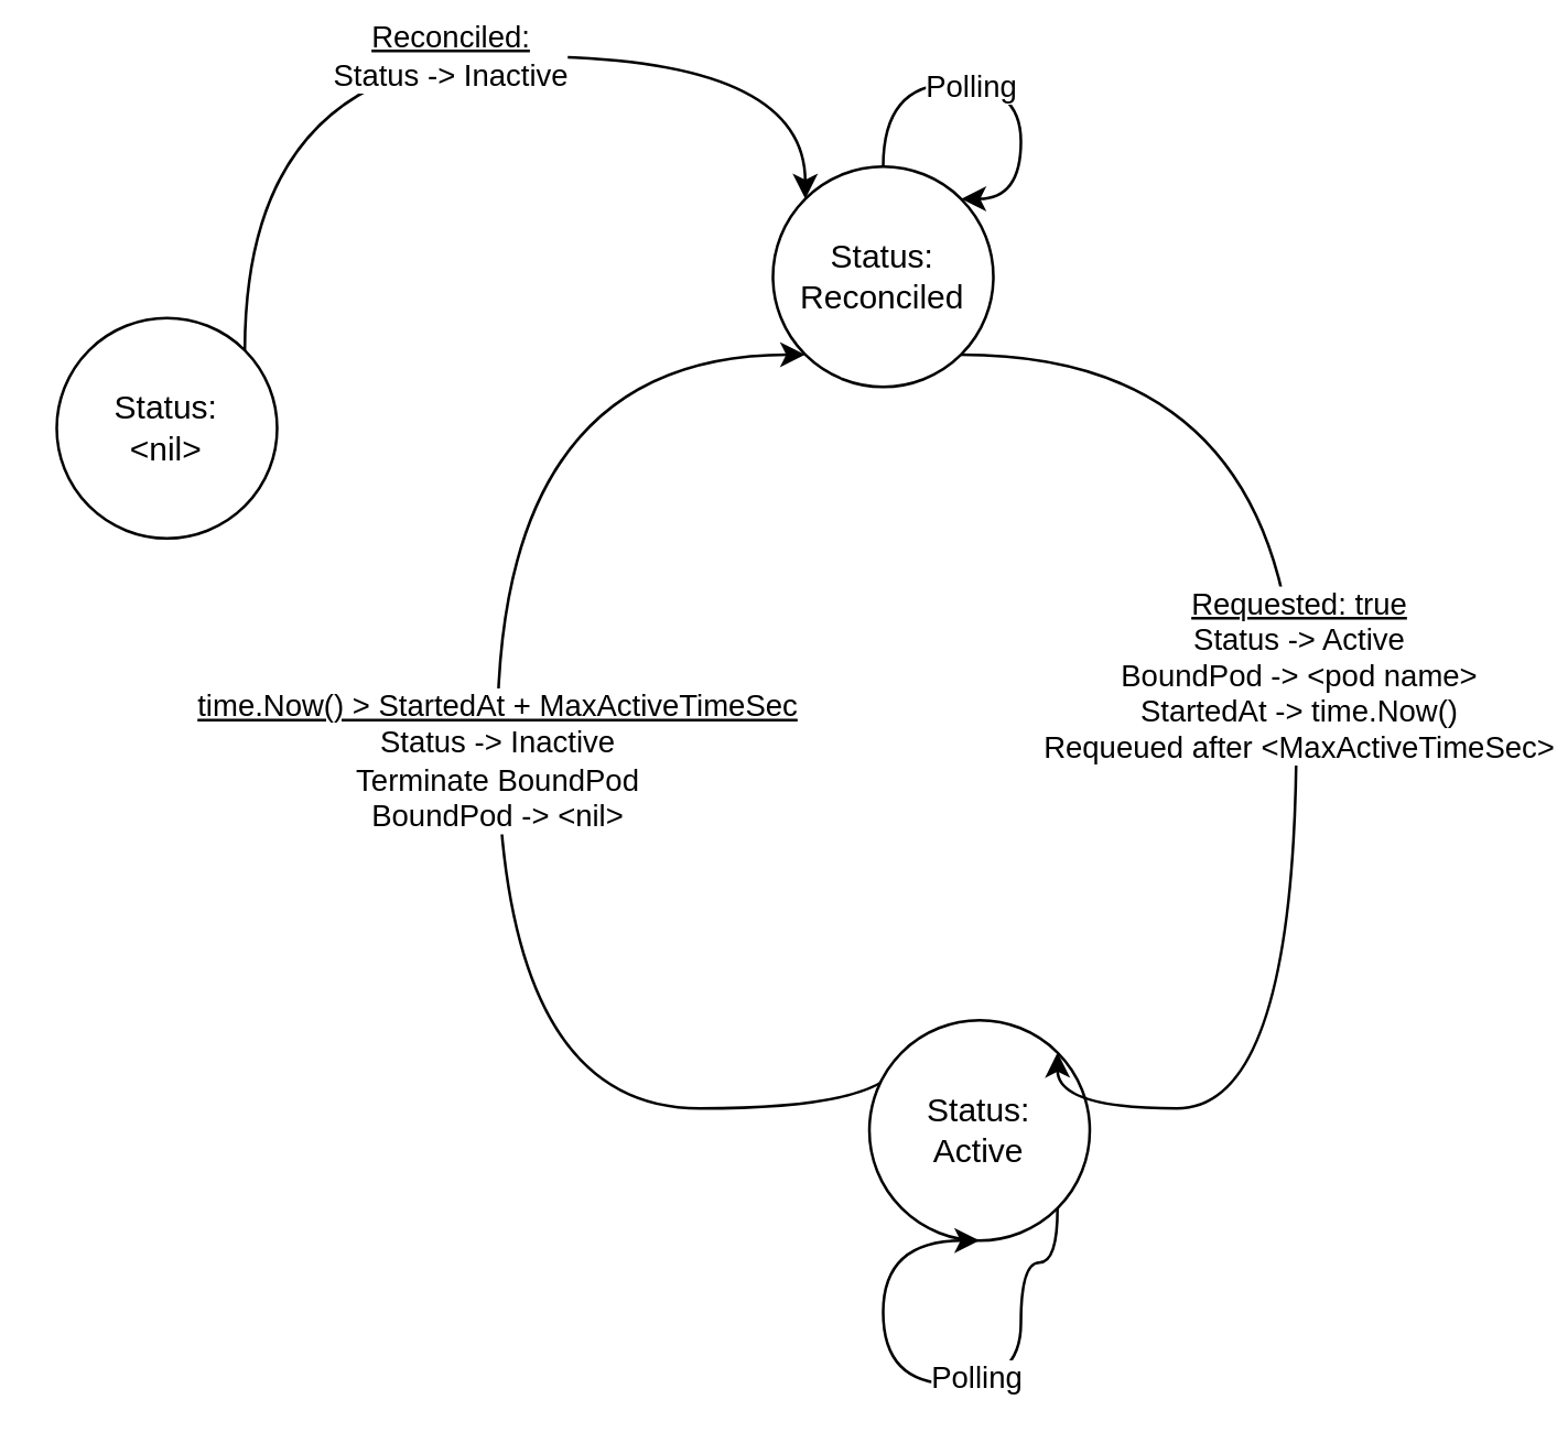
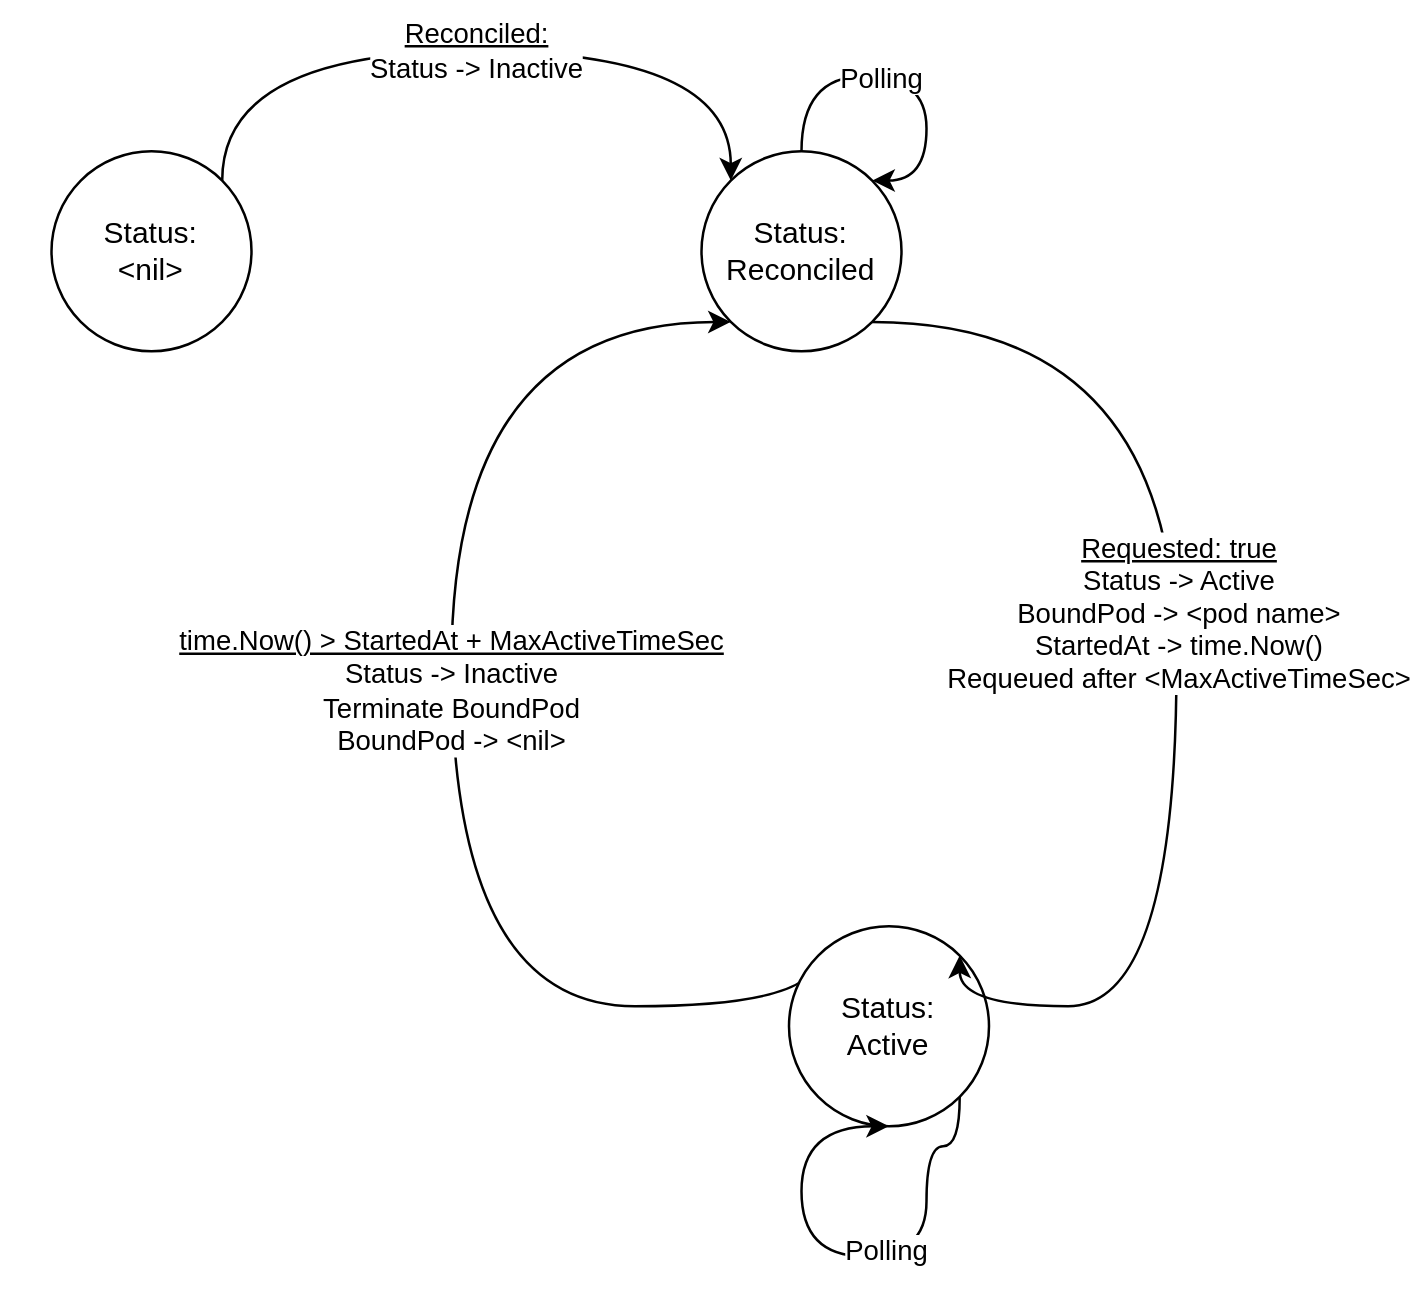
  <mxCell id="0" />
  <mxCell id="1" parent="0" />
  <mxCell id="2" value="&lt;div&gt;&lt;u&gt;Reconciled:&lt;/u&gt;&lt;br&gt;&lt;/div&gt;&lt;div&gt;Status -&amp;gt; Inactive&lt;/div&gt;" style="edgeStyle=orthogonalEdgeStyle;rounded=0;orthogonalLoop=1;jettySize=auto;html=1;exitX=1;exitY=0;exitDx=0;exitDy=0;entryX=0;entryY=0;entryDx=0;entryDy=0;curved=1;" edge="1" parent="1" source="3" target="8"><mxGeometry relative="1" as="geometry"><Array as="points"><mxPoint x="88" y="20" /><mxPoint x="292" y="20" /></Array></mxGeometry></mxCell>
- <mxCell id="3" value="&lt;div&gt;Status:&lt;/div&gt;&lt;div&gt;&amp;lt;nil&amp;gt;&lt;br&gt;&lt;/div&gt;" style="ellipse;whiteSpace=wrap;html=1;aspect=fixed;" vertex="1" parent="1"><mxGeometry x="20" y="115" width="80" height="80" as="geometry" /></mxCell>
+ <mxCell id="3" value="&lt;div&gt;Status:&lt;/div&gt;&lt;div&gt;&amp;lt;nil&amp;gt;&lt;br&gt;&lt;/div&gt;" style="ellipse;whiteSpace=wrap;html=1;aspect=fixed;" vertex="1" parent="1"><mxGeometry x="20" y="60" width="80" height="80" as="geometry" /></mxCell>
  <mxCell id="4" value="&lt;div&gt;&lt;u&gt;time.Now() &amp;gt; StartedAt + MaxActiveTimeSec&lt;/u&gt;&lt;/div&gt;&lt;div&gt;Status -&amp;gt; Inactive&lt;/div&gt;&lt;div&gt;Terminate BoundPod&lt;/div&gt;&lt;div&gt;BoundPod -&amp;gt; &amp;lt;nil&amp;gt;&lt;/div&gt;" style="edgeStyle=orthogonalEdgeStyle;curved=1;rounded=0;orthogonalLoop=1;jettySize=auto;html=1;exitX=0;exitY=0;exitDx=0;exitDy=0;entryX=0;entryY=1;entryDx=0;entryDy=0;" edge="1" parent="1" source="5" target="8"><mxGeometry x="0.06" relative="1" as="geometry"><Array as="points"><mxPoint x="180" y="402" /><mxPoint x="180" y="128" /></Array><mxPoint as="offset" /></mxGeometry></mxCell>
  <mxCell id="5" value="&lt;div&gt;Status:&lt;/div&gt;&lt;div&gt;Active&lt;/div&gt;" style="ellipse;whiteSpace=wrap;html=1;aspect=fixed;" vertex="1" parent="1"><mxGeometry x="315" y="370" width="80" height="80" as="geometry" /></mxCell>
  <mxCell id="6" style="edgeStyle=orthogonalEdgeStyle;curved=1;rounded=0;orthogonalLoop=1;jettySize=auto;html=1;exitX=1;exitY=1;exitDx=0;exitDy=0;entryX=1;entryY=0;entryDx=0;entryDy=0;" edge="1" parent="1" source="8" target="5"><mxGeometry relative="1" as="geometry"><Array as="points"><mxPoint x="470" y="128" /><mxPoint x="470" y="402" /></Array></mxGeometry></mxCell>
  <mxCell id="7" value="&lt;div&gt;&lt;u&gt;Requested: true&lt;/u&gt;&lt;/div&gt;&lt;div&gt;Status -&amp;gt; Active&lt;/div&gt;&lt;div&gt;BoundPod -&amp;gt; &amp;lt;pod name&amp;gt;&lt;/div&gt;&lt;div&gt;StartedAt -&amp;gt; time.Now()&lt;br&gt;&lt;/div&gt;&lt;div&gt;Requeued after &amp;lt;MaxActiveTimeSec&amp;gt;&lt;br&gt;&lt;/div&gt;" style="edgeLabel;html=1;align=center;verticalAlign=middle;resizable=0;points=[];" vertex="1" connectable="0" parent="6"><mxGeometry x="-0.235" relative="1" as="geometry"><mxPoint y="46" as="offset" /></mxGeometry></mxCell>
  <mxCell id="8" value="&lt;div&gt;Status:&lt;/div&gt;&lt;div&gt;Reconciled&lt;br&gt;&lt;/div&gt;" style="ellipse;whiteSpace=wrap;html=1;aspect=fixed;" vertex="1" parent="1"><mxGeometry x="280" y="60" width="80" height="80" as="geometry" /></mxCell>
  <mxCell id="9" style="edgeStyle=orthogonalEdgeStyle;curved=1;rounded=0;orthogonalLoop=1;jettySize=auto;html=1;exitX=0.5;exitY=0;exitDx=0;exitDy=0;entryX=1;entryY=0;entryDx=0;entryDy=0;" edge="1" parent="1" source="8" target="8"><mxGeometry relative="1" as="geometry"><Array as="points"><mxPoint x="320" y="30" /><mxPoint x="370" y="30" /><mxPoint x="370" y="72" /></Array></mxGeometry></mxCell>
  <mxCell id="10" value="Polling" style="edgeLabel;html=1;align=center;verticalAlign=middle;resizable=0;points=[];" vertex="1" connectable="0" parent="9"><mxGeometry x="-0.037" relative="1" as="geometry"><mxPoint x="-8" as="offset" /></mxGeometry></mxCell>
  <mxCell id="11" style="edgeStyle=orthogonalEdgeStyle;curved=1;rounded=0;orthogonalLoop=1;jettySize=auto;html=1;exitX=1;exitY=1;exitDx=0;exitDy=0;entryX=0.5;entryY=1;entryDx=0;entryDy=0;" edge="1" parent="1" source="5" target="5"><mxGeometry relative="1" as="geometry"><mxPoint x="380" y="490" as="sourcePoint" /><mxPoint x="408.284" y="501.716" as="targetPoint" /><Array as="points"><mxPoint x="370" y="458" /><mxPoint x="370" y="502" /><mxPoint x="320" y="502" /></Array></mxGeometry></mxCell>
  <mxCell id="12" value="Polling" style="edgeLabel;html=1;align=center;verticalAlign=middle;resizable=0;points=[];" vertex="1" connectable="0" parent="11"><mxGeometry x="-0.119" y="-3" relative="1" as="geometry"><mxPoint as="offset" /></mxGeometry></mxCell>
